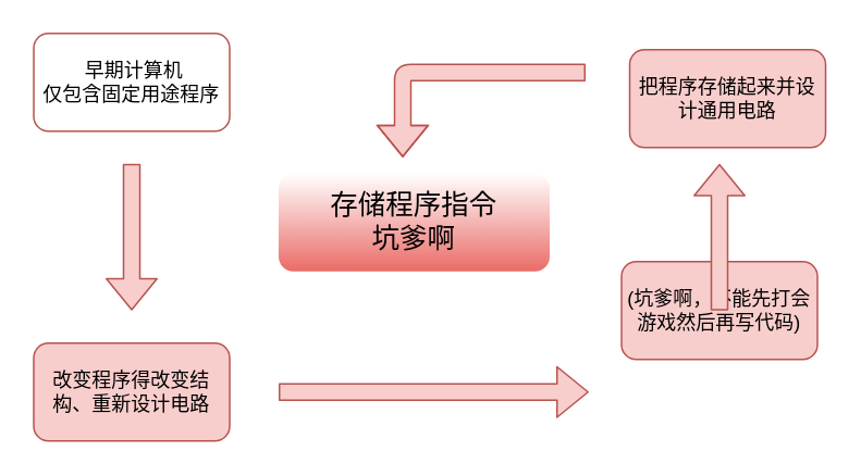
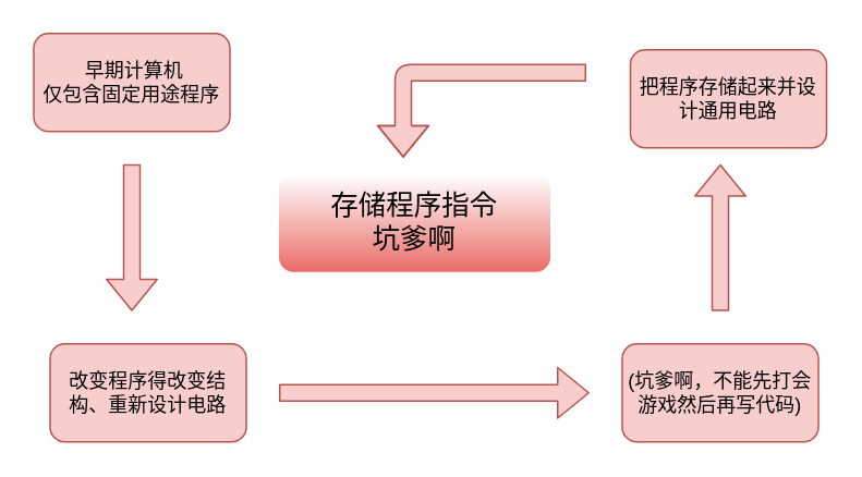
  <mxCell id="0" />
  <mxCell id="1" parent="0" />
- <mxCell id="2" value="&amp;nbsp;早期计算机&lt;br&gt;仅包含固定用途程序" style="rounded=1;whiteSpace=wrap;html=1;fillColor=#ffffff;strokeColor=#b85450;" vertex="1" parent="1"><mxGeometry x="20" y="20" width="120" height="60" as="geometry" /></mxCell>
- <mxCell id="3" value="(坑爹啊，不能先打会游戏然后再写代码)" style="rounded=1;whiteSpace=wrap;html=1;fillColor=#f8cecc;strokeColor=#b85450;" vertex="1" parent="1"><mxGeometry x="380" y="160" width="120" height="60" as="geometry" /></mxCell>
- <mxCell id="4" value="改变程序得改变结构、重新设计电路" style="rounded=1;whiteSpace=wrap;html=1;fillColor=#f8cecc;strokeColor=#b85450;" vertex="1" parent="1"><mxGeometry x="20" y="210" width="120" height="60" as="geometry" /></mxCell>
+ <mxCell id="2" value="&amp;nbsp;早期计算机&lt;br&gt;仅包含固定用途程序" style="rounded=1;whiteSpace=wrap;html=1;fillColor=#f8cecc;strokeColor=#b85450;" vertex="1" parent="1"><mxGeometry x="20" y="20" width="120" height="60" as="geometry" /></mxCell>
+ <mxCell id="3" value="(坑爹啊，不能先打会游戏然后再写代码)" style="rounded=1;whiteSpace=wrap;html=1;fillColor=#f8cecc;strokeColor=#b85450;" vertex="1" parent="1"><mxGeometry x="380" y="210" width="120" height="60" as="geometry" /></mxCell>
+ <mxCell id="4" value="改变程序得改变结构、重新设计电路" style="rounded=1;whiteSpace=wrap;html=1;fillColor=#f8cecc;strokeColor=#b85450;" vertex="1" parent="1"><mxGeometry x="30" y="210" width="120" height="60" as="geometry" /></mxCell>
  <mxCell id="5" value="把程序存储起来并设计通用电路" style="rounded=1;whiteSpace=wrap;html=1;fillColor=#f8cecc;strokeColor=#b85450;" vertex="1" parent="1"><mxGeometry x="385" y="30" width="120" height="60" as="geometry" /></mxCell>
  <mxCell id="6" value="" style="shape=flexArrow;endArrow=classic;html=1;fillColor=#f8cecc;strokeColor=#b85450;" edge="1" parent="1"><mxGeometry width="50" height="50" relative="1" as="geometry"><mxPoint x="80" y="100" as="sourcePoint" /><mxPoint x="80" y="190" as="targetPoint" /></mxGeometry></mxCell>
  <mxCell id="7" value="" style="shape=flexArrow;endArrow=classic;html=1;fillColor=#f8cecc;strokeColor=#b85450;" edge="1" parent="1"><mxGeometry width="50" height="50" relative="1" as="geometry"><mxPoint x="170" y="240" as="sourcePoint" /><mxPoint x="360" y="240" as="targetPoint" /></mxGeometry></mxCell>
  <mxCell id="8" value="" style="shape=flexArrow;endArrow=classic;html=1;fillColor=#f8cecc;strokeColor=#b85450;" edge="1" parent="1"><mxGeometry width="50" height="50" relative="1" as="geometry"><mxPoint x="440" y="190" as="sourcePoint" /><mxPoint x="440" y="100" as="targetPoint" /></mxGeometry></mxCell>
  <mxCell id="9" value="" style="shape=flexArrow;endArrow=classic;html=1;fillColor=#f8cecc;strokeColor=#b85450;" edge="1" parent="1"><mxGeometry width="50" height="50" relative="1" as="geometry"><mxPoint x="358" y="44" as="sourcePoint" /><mxPoint x="246" y="96" as="targetPoint" /><Array as="points"><mxPoint x="246" y="44" /></Array></mxGeometry></mxCell>
  <mxCell id="10" value="&lt;font style=&quot;font-size: 17px&quot;&gt;存储程序指令&lt;br&gt;坑爹啊&lt;/font&gt;" style="rounded=1;whiteSpace=wrap;html=1;strokeColor=none;gradientColor=#EA6B66;" vertex="1" parent="1"><mxGeometry x="170" y="106" width="166" height="60" as="geometry" /></mxCell>
